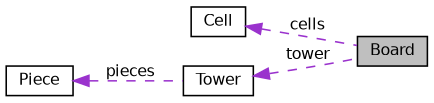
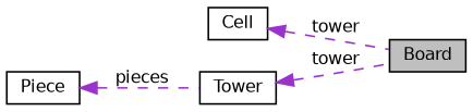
  digraph {
    rankdir=LR
    node [color=black fontname=Helvetica fontsize=10 shape=record]
    edge [color=darkorchid3 dir=back fontname=Helvetica fontsize=10 labelfontname=Helvetica labelfontsize=10 style=dashed]
    n1 [fillcolor=grey75 fontcolor=black height=0.2 label=Board style=filled width=0.4]
    n2 [height=0.2 label=Cell width=0.4]
    n3 [height=0.2 label=Tower width=0.4]
    n4 [height=0.2 label=Piece width=0.4]
-   n2 -> n1 [label=" cells"]
+   n2 -> n1 [label=" tower"]
    n3 -> n1 [label=" tower"]
    n4 -> n3 [label=" pieces"]
  }
